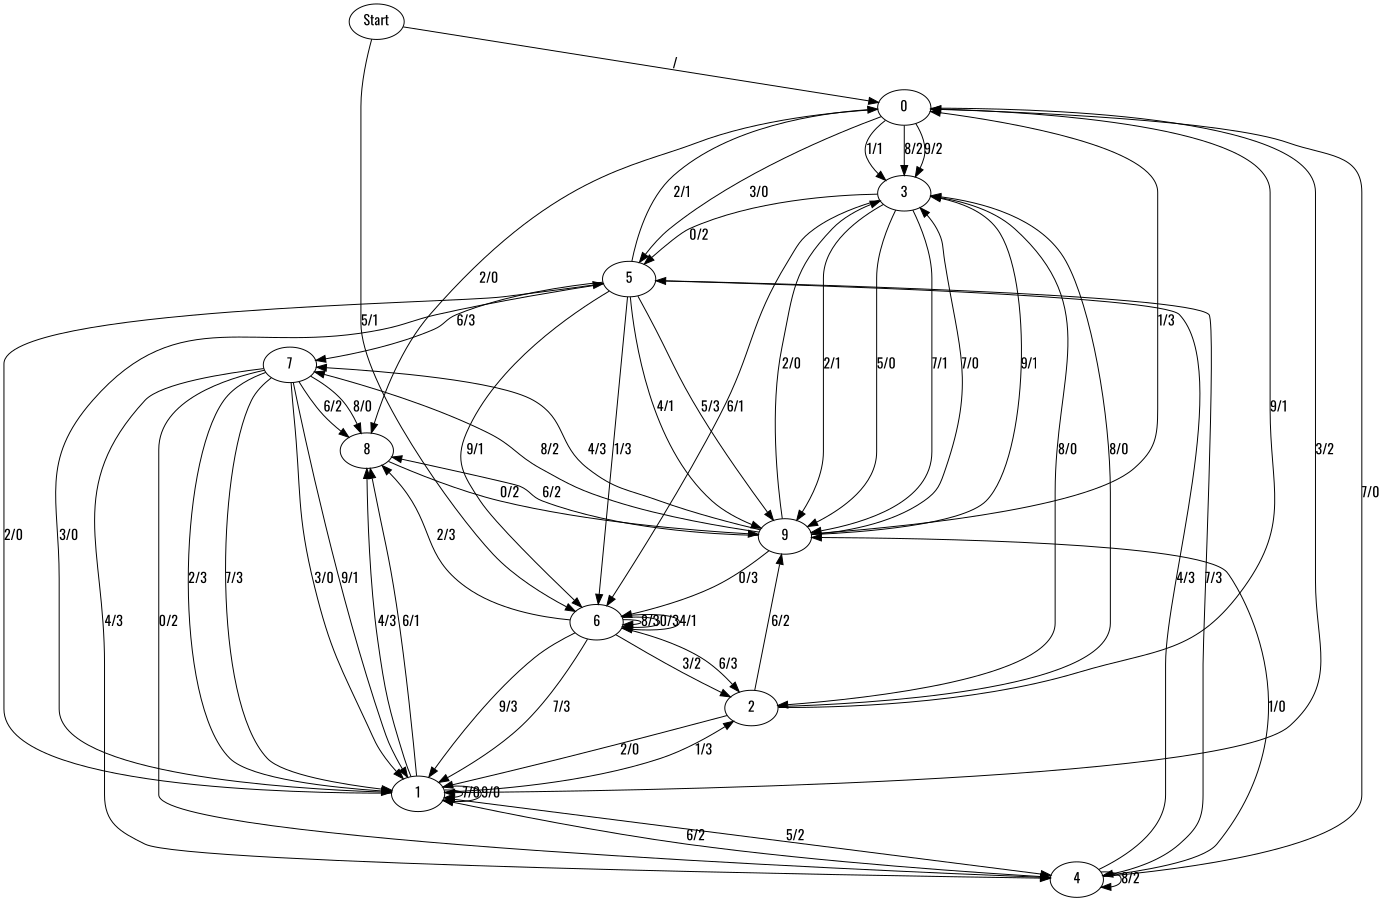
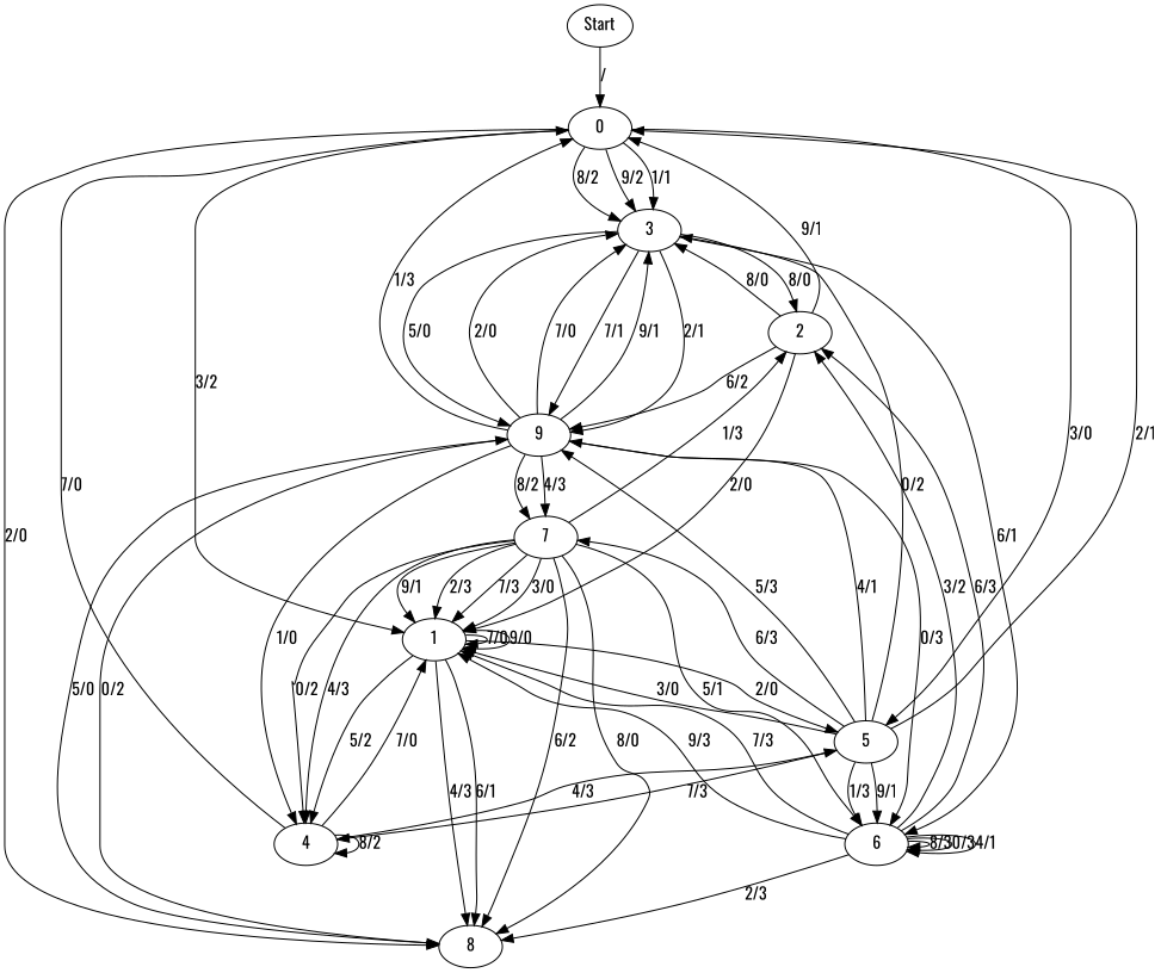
  digraph {
    fontname=Oswald
    node [fontname=Oswald]
    edge [fontname=Oswald]
    Start
    0
    3
    8
    5
    1
    2
    6
    9
    4
    7
    Start -> 0 [label="/"]
    0 -> 3 [label="1/1"]
    0 -> 3 [label="8/2"]
    0 -> 3 [label="9/2"]
    0 -> 8 [label="2/0"]
    0 -> 5 [label="3/0"]
    0 -> 1 [label="3/2"]
-   3 -> 5 [label="0/2"]
+   5 -> 3 [label="0/2"]
    3 -> 2 [label="8/0"]
    3 -> 6 [label="6/1"]
    3 -> 9 [label="2/1"]
    3 -> 9 [label="5/0"]
    3 -> 9 [label="7/1"]
    8 -> 9 [label="0/2"]
    5 -> 0 [label="2/1"]
    5 -> 1 [label="3/0"]
    5 -> 6 [label="9/1"]
    5 -> 6 [label="1/3"]
    5 -> 9 [label="4/1"]
    5 -> 9 [label="5/3"]
    5 -> 4 [label="7/3"]
    5 -> 7 [label="6/3"]
    1 -> 8 [label="4/3"]
    1 -> 8 [label="6/1"]
    1 -> 5 [label="2/0"]
    1 -> 1 [label="7/0"]
    1 -> 1 [label="9/0"]
-   1 -> 2 [label="1/3"]
+   7 -> 2 [label="1/3"]
    1 -> 4 [label="5/2"]
    2 -> 0 [label="9/1"]
    2 -> 3 [label="8/0"]
    2 -> 1 [label="2/0"]
    2 -> 9 [label="6/2"]
    6 -> 8 [label="2/3"]
    6 -> 1 [label="9/3"]
    6 -> 1 [label="7/3"]
    6 -> 2 [label="3/2"]
    6 -> 2 [label="6/3"]
    6 -> 6 [label="8/3"]
    6 -> 6 [label="0/3"]
    6 -> 6 [label="4/1"]
    9 -> 0 [label="1/3"]
    9 -> 3 [label="9/1"]
    9 -> 3 [label="2/0"]
    9 -> 3 [label="7/0"]
-   9 -> 8 [label="6/2"]
+   9 -> 8 [label="5/0"]
    9 -> 6 [label="0/3"]
    9 -> 7 [label="4/3"]
    9 -> 7 [label="8/2"]
    4 -> 0 [label="7/0"]
    4 -> 5 [label="4/3"]
-   4 -> 1 [label="6/2"]
-   4 -> 9 [label="1/0"]
+   4 -> 1 [label="7/0"]
+   9 -> 4 [label="1/0"]
    4 -> 4 [label="8/2"]
    7 -> 8 [label="6/2"]
    7 -> 8 [label="8/0"]
    7 -> 1 [label="9/1"]
    7 -> 1 [label="2/3"]
    7 -> 1 [label="7/3"]
    7 -> 1 [label="3/0"]
-   Start -> 6 [label="5/1"]
+   7 -> 6 [label="5/1"]
    7 -> 4 [label="4/3"]
    7 -> 4 [label="0/2"]
  }
